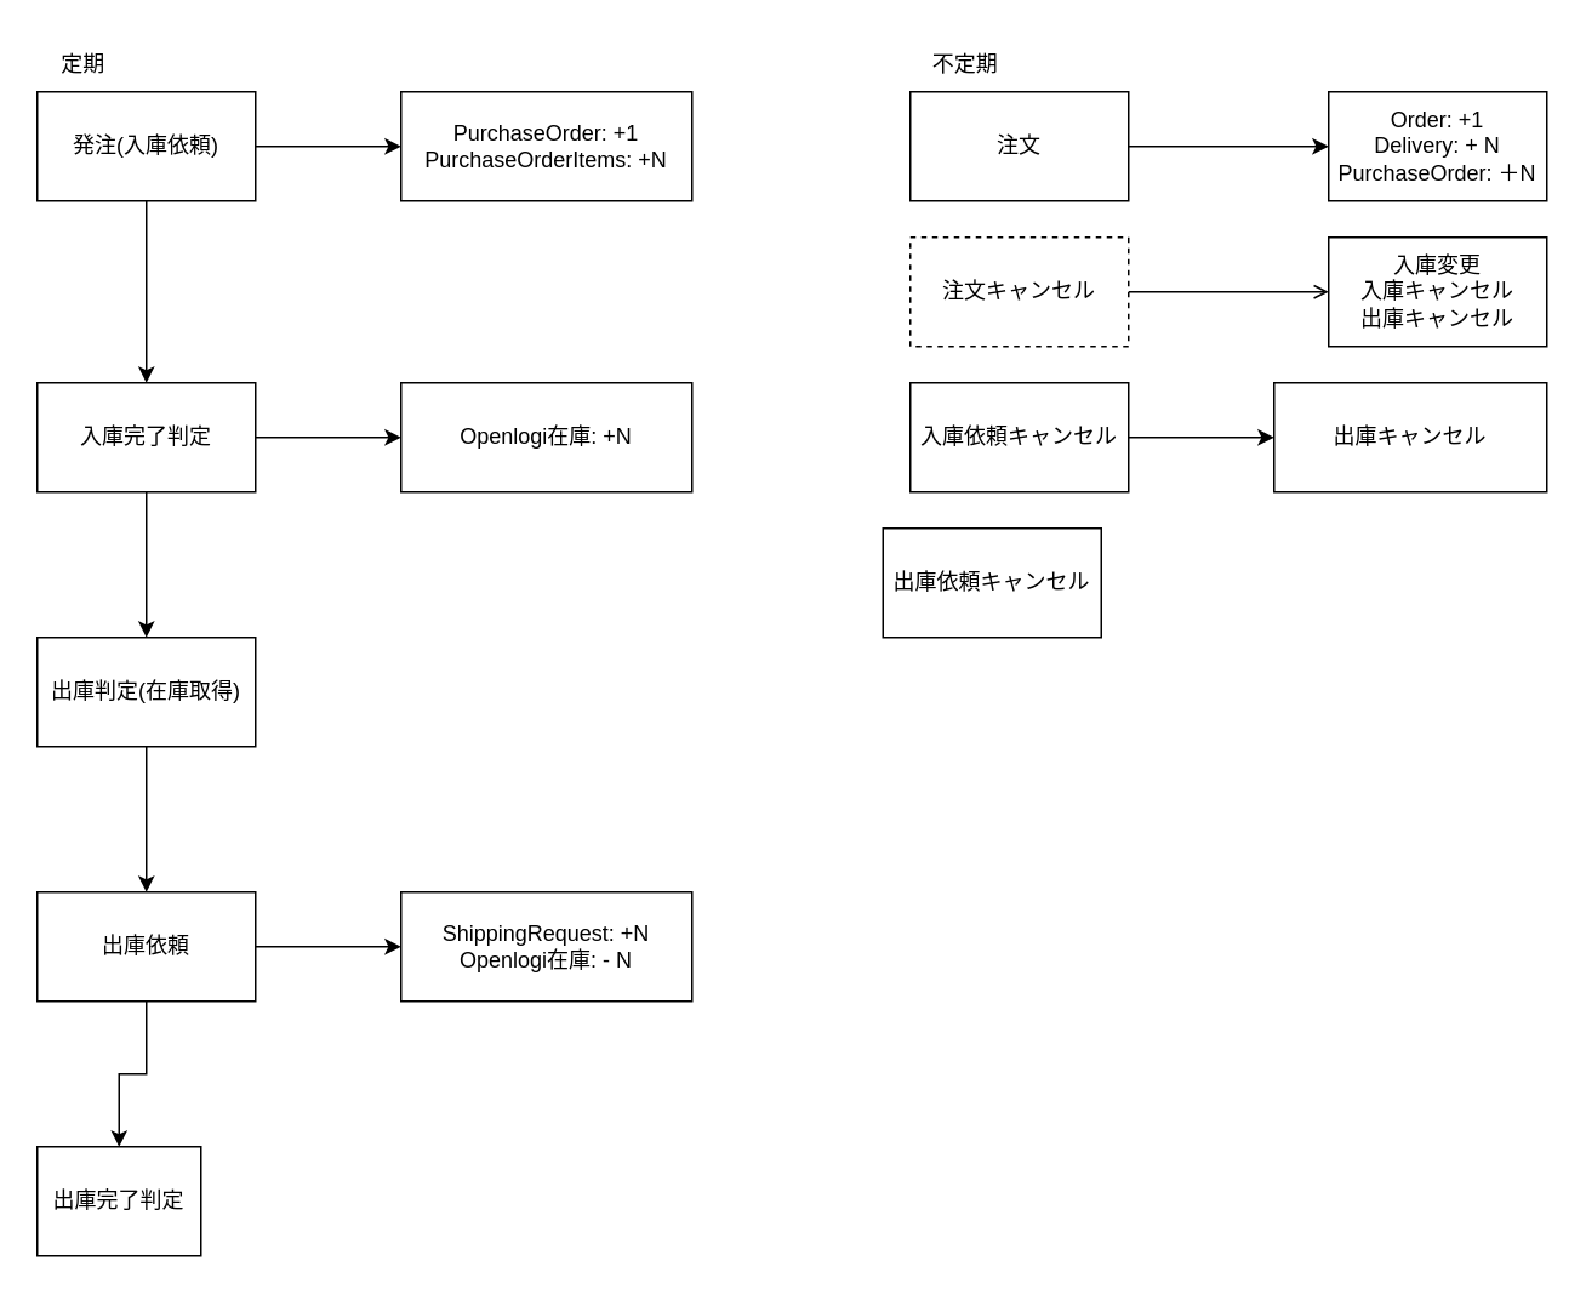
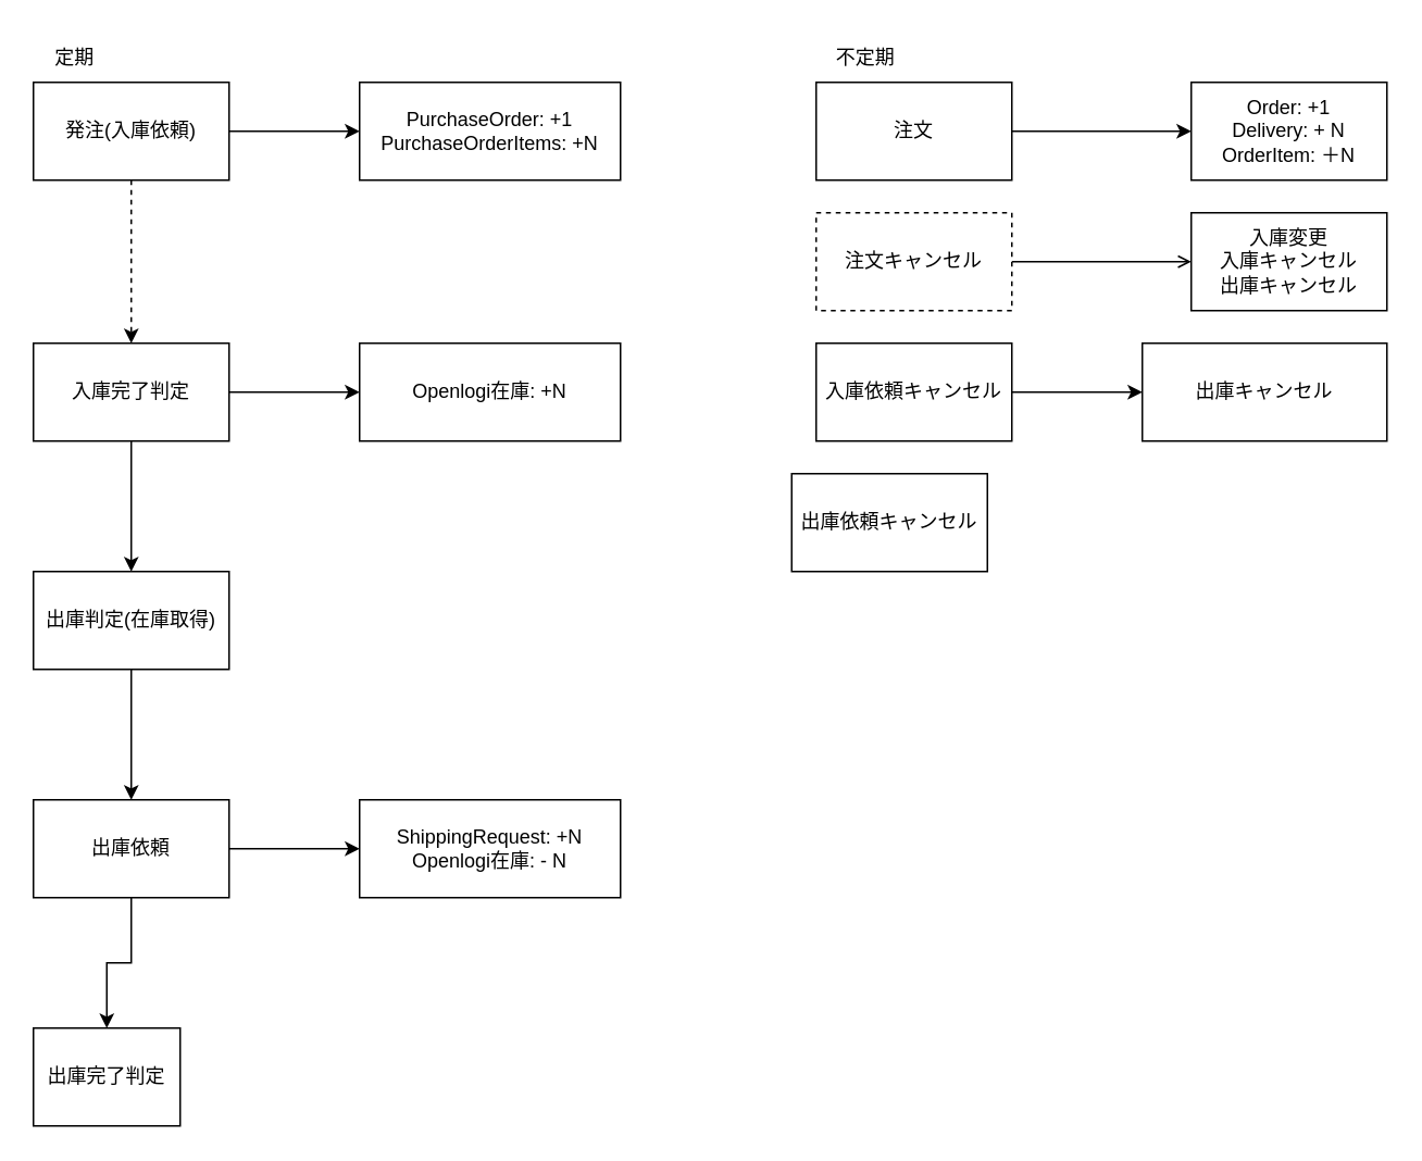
  <mxCell id="0" />
  <mxCell id="1" parent="0" />
  <mxCell id="2" value="" style="edgeStyle=orthogonalEdgeStyle;rounded=0;orthogonalLoop=1;jettySize=auto;html=1;" edge="1" parent="1" source="3" target="4"><mxGeometry relative="1" as="geometry" /></mxCell>
  <mxCell id="3" value="注文" style="whiteSpace=wrap;html=1;" vertex="1" parent="1"><mxGeometry x="500" y="50" width="120" height="60" as="geometry" /></mxCell>
- <mxCell id="4" value="Order: +1&lt;br&gt;Delivery: + N&lt;br&gt;PurchaseOrder: ＋N" style="whiteSpace=wrap;html=1;" vertex="1" parent="1"><mxGeometry x="730" y="50" width="120" height="60" as="geometry" /></mxCell>
+ <mxCell id="4" value="Order: +1&lt;br&gt;Delivery: + N&lt;br&gt;OrderItem: ＋N" style="whiteSpace=wrap;html=1;" vertex="1" parent="1"><mxGeometry x="730" y="50" width="120" height="60" as="geometry" /></mxCell>
  <mxCell id="5" value="" style="edgeStyle=orthogonalEdgeStyle;rounded=0;orthogonalLoop=1;jettySize=auto;html=1;" edge="1" parent="1" source="7" target="10"><mxGeometry relative="1" as="geometry" /></mxCell>
- <mxCell id="6" value="" style="edgeStyle=orthogonalEdgeStyle;rounded=0;orthogonalLoop=1;jettySize=auto;html=1;" edge="1" parent="1" source="7" target="13"><mxGeometry relative="1" as="geometry" /></mxCell>
+ <mxCell id="6" value="" style="edgeStyle=orthogonalEdgeStyle;rounded=0;orthogonalLoop=1;jettySize=auto;html=1;dashed=1;" edge="1" parent="1" source="7" target="13"><mxGeometry relative="1" as="geometry" /></mxCell>
  <mxCell id="7" value="発注(入庫依頼)" style="whiteSpace=wrap;html=1;" vertex="1" parent="1"><mxGeometry x="20" y="50" width="120" height="60" as="geometry" /></mxCell>
  <mxCell id="8" value="不定期" style="text;html=1;align=center;verticalAlign=middle;resizable=0;points=[];autosize=1;strokeColor=none;fillColor=none;" vertex="1" parent="1"><mxGeometry x="500" y="20" width="60" height="30" as="geometry" /></mxCell>
  <mxCell id="9" value="定期" style="text;html=1;align=center;verticalAlign=middle;resizable=0;points=[];autosize=1;strokeColor=none;fillColor=none;rotation=0;" vertex="1" parent="1"><mxGeometry x="20" y="20" width="50" height="30" as="geometry" /></mxCell>
  <mxCell id="10" value="PurchaseOrder: +1&lt;br&gt;PurchaseOrderItems: +N" style="whiteSpace=wrap;html=1;" vertex="1" parent="1"><mxGeometry x="220" y="50" width="160" height="60" as="geometry" /></mxCell>
  <mxCell id="11" value="" style="edgeStyle=orthogonalEdgeStyle;rounded=0;orthogonalLoop=1;jettySize=auto;html=1;" edge="1" parent="1" source="13" target="14"><mxGeometry relative="1" as="geometry" /></mxCell>
  <mxCell id="12" value="" style="edgeStyle=orthogonalEdgeStyle;rounded=0;orthogonalLoop=1;jettySize=auto;html=1;" edge="1" parent="1" source="13" target="16"><mxGeometry relative="1" as="geometry" /></mxCell>
  <mxCell id="13" value="入庫完了判定" style="whiteSpace=wrap;html=1;" vertex="1" parent="1"><mxGeometry x="20" y="210" width="120" height="60" as="geometry" /></mxCell>
  <mxCell id="14" value="Openlogi在庫: +N" style="whiteSpace=wrap;html=1;" vertex="1" parent="1"><mxGeometry x="220" y="210" width="160" height="60" as="geometry" /></mxCell>
  <mxCell id="15" value="" style="edgeStyle=orthogonalEdgeStyle;rounded=0;orthogonalLoop=1;jettySize=auto;html=1;" edge="1" parent="1" source="16" target="19"><mxGeometry relative="1" as="geometry" /></mxCell>
  <mxCell id="16" value="出庫判定(在庫取得)" style="whiteSpace=wrap;html=1;" vertex="1" parent="1"><mxGeometry x="20" y="350" width="120" height="60" as="geometry" /></mxCell>
  <mxCell id="17" value="" style="edgeStyle=orthogonalEdgeStyle;rounded=0;orthogonalLoop=1;jettySize=auto;html=1;" edge="1" parent="1" source="19" target="20"><mxGeometry relative="1" as="geometry" /></mxCell>
  <mxCell id="18" value="" style="edgeStyle=orthogonalEdgeStyle;rounded=0;orthogonalLoop=1;jettySize=auto;html=1;" edge="1" parent="1" source="19" target="21"><mxGeometry relative="1" as="geometry" /></mxCell>
  <mxCell id="19" value="出庫依頼" style="whiteSpace=wrap;html=1;" vertex="1" parent="1"><mxGeometry x="20" y="490" width="120" height="60" as="geometry" /></mxCell>
  <mxCell id="20" value="ShippingRequest: +N&lt;br&gt;Openlogi在庫: - N" style="whiteSpace=wrap;html=1;" vertex="1" parent="1"><mxGeometry x="220" y="490" width="160" height="60" as="geometry" /></mxCell>
  <mxCell id="21" value="出庫完了判定" style="whiteSpace=wrap;html=1;" vertex="1" parent="1"><mxGeometry x="20" y="630" width="90" height="60" as="geometry" /></mxCell>
  <mxCell id="22" value="" style="edgeStyle=orthogonalEdgeStyle;rounded=0;orthogonalLoop=1;jettySize=auto;html=1;" edge="1" parent="1" source="23" target="28"><mxGeometry relative="1" as="geometry" /></mxCell>
  <mxCell id="23" value="入庫依頼キャンセル" style="whiteSpace=wrap;html=1;" vertex="1" parent="1"><mxGeometry x="500" y="210" width="120" height="60" as="geometry" /></mxCell>
  <mxCell id="24" value="出庫依頼キャンセル" style="whiteSpace=wrap;html=1;" vertex="1" parent="1"><mxGeometry x="485" y="290" width="120" height="60" as="geometry" /></mxCell>
  <mxCell id="25" value="" style="edgeStyle=orthogonalEdgeStyle;rounded=0;orthogonalLoop=1;jettySize=auto;html=1;endArrow=open;" edge="1" parent="1" source="26" target="27"><mxGeometry relative="1" as="geometry" /></mxCell>
  <mxCell id="26" value="注文キャンセル&lt;br&gt;" style="whiteSpace=wrap;html=1;dashed=1;" vertex="1" parent="1"><mxGeometry x="500" y="130" width="120" height="60" as="geometry" /></mxCell>
  <mxCell id="27" value="入庫変更&lt;br&gt;入庫キャンセル&lt;br&gt;出庫キャンセル" style="whiteSpace=wrap;html=1;" vertex="1" parent="1"><mxGeometry x="730" y="130" width="120" height="60" as="geometry" /></mxCell>
  <mxCell id="28" value="出庫キャンセル" style="whiteSpace=wrap;html=1;" vertex="1" parent="1"><mxGeometry x="700" y="210" width="150" height="60" as="geometry" /></mxCell>
